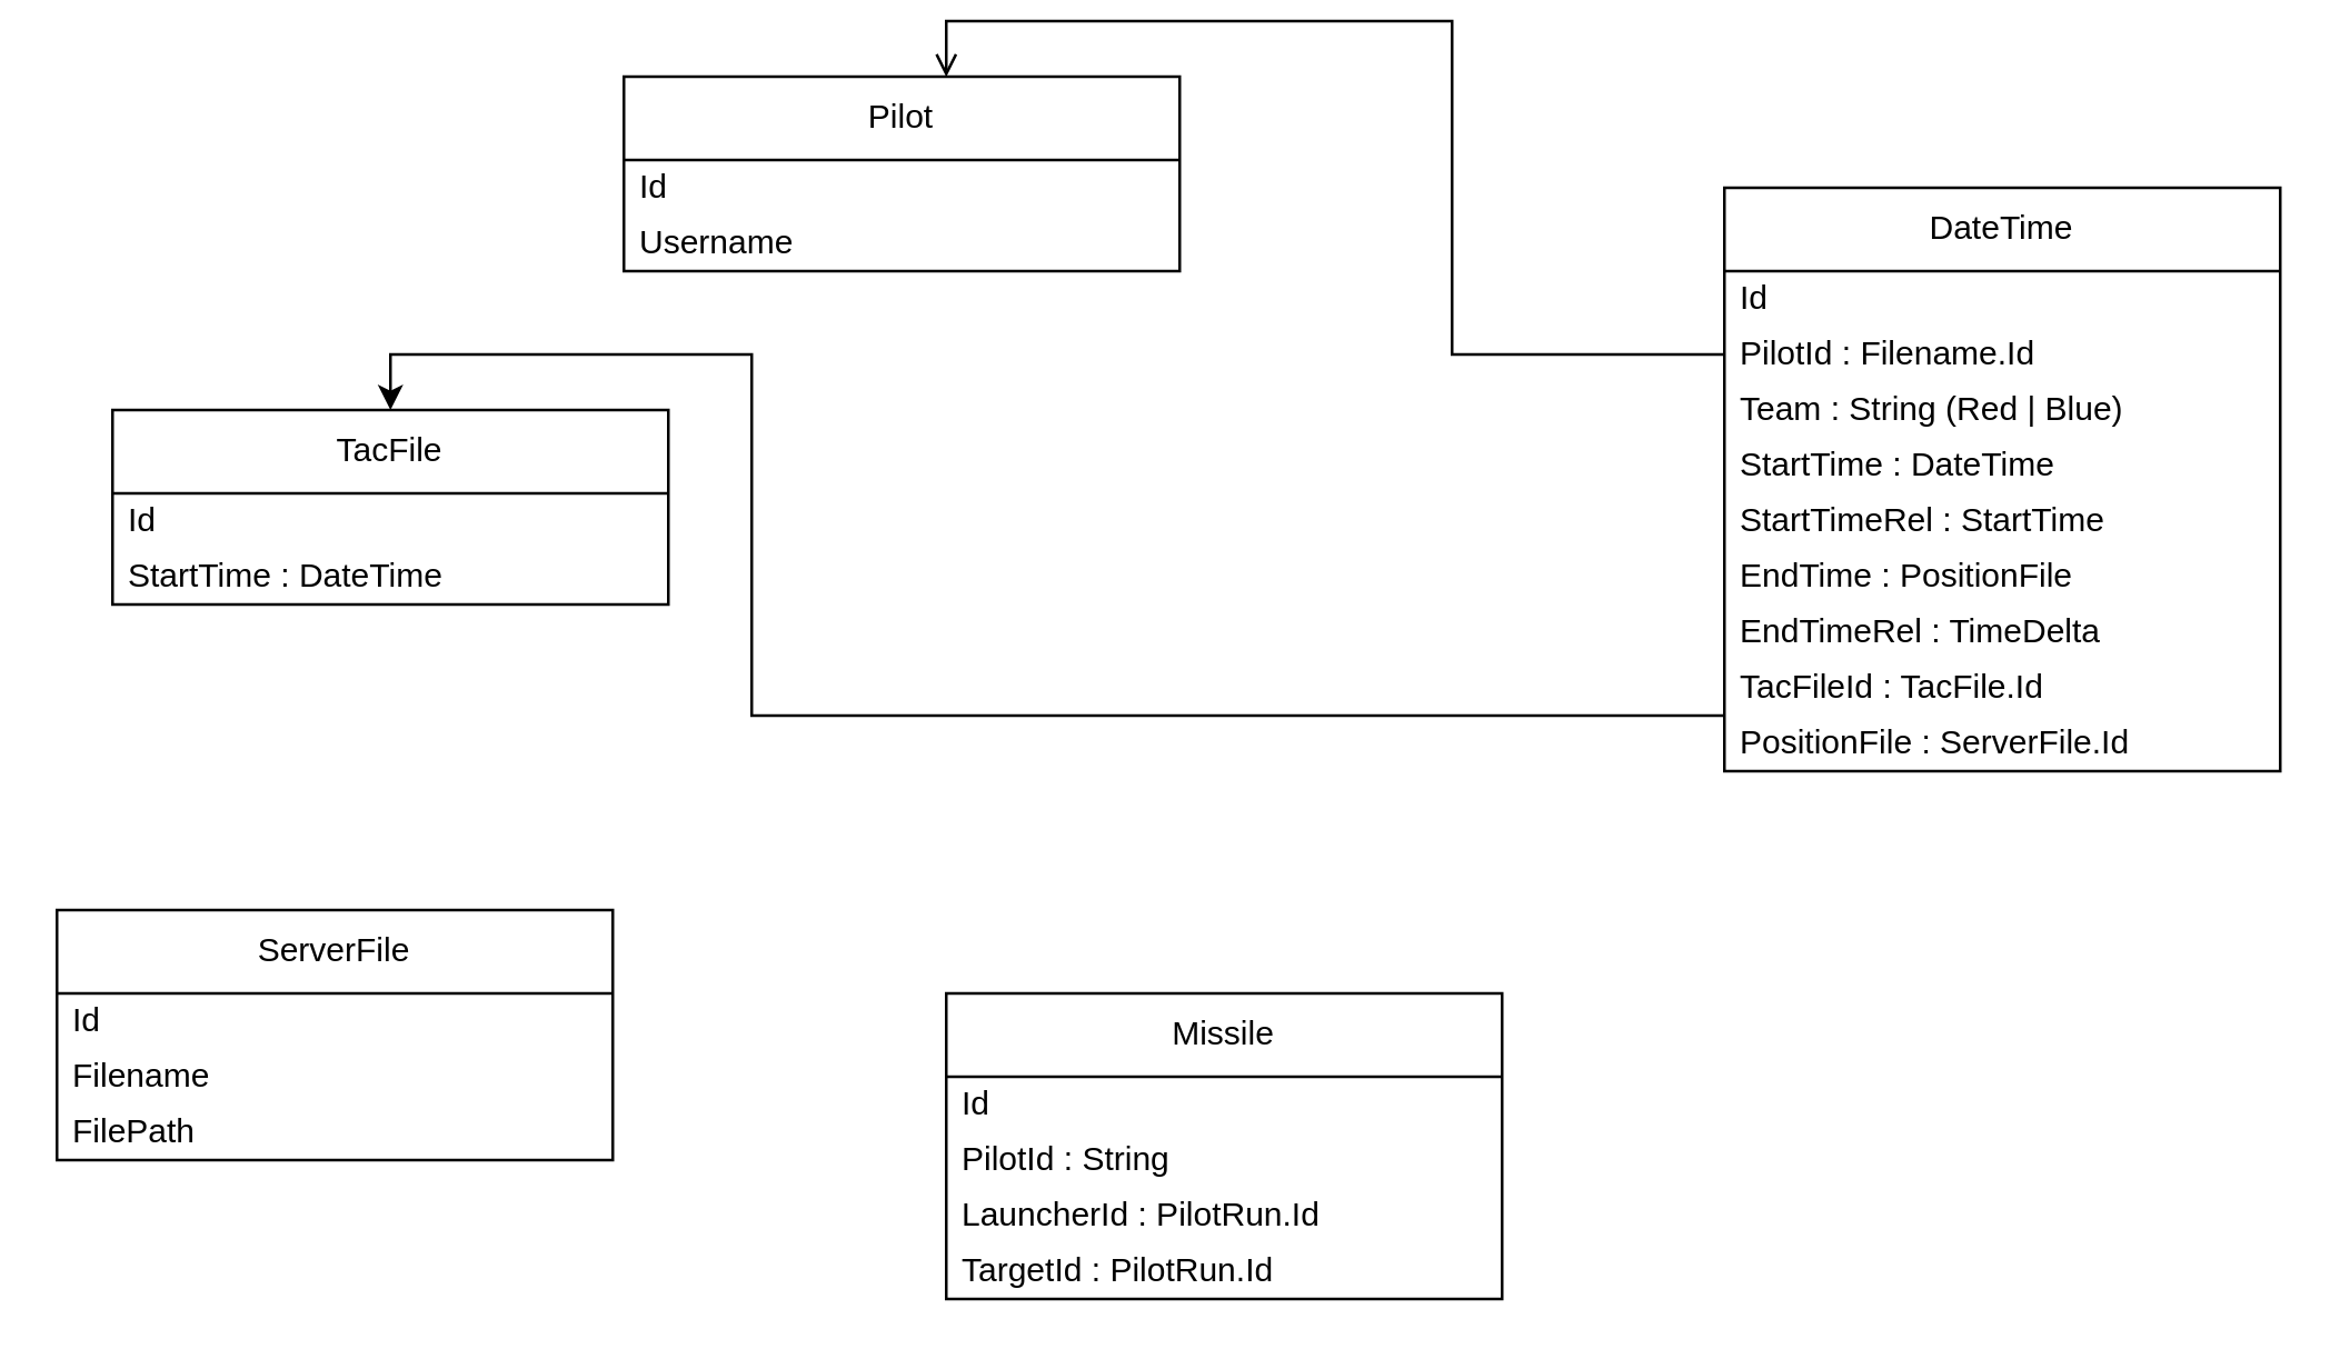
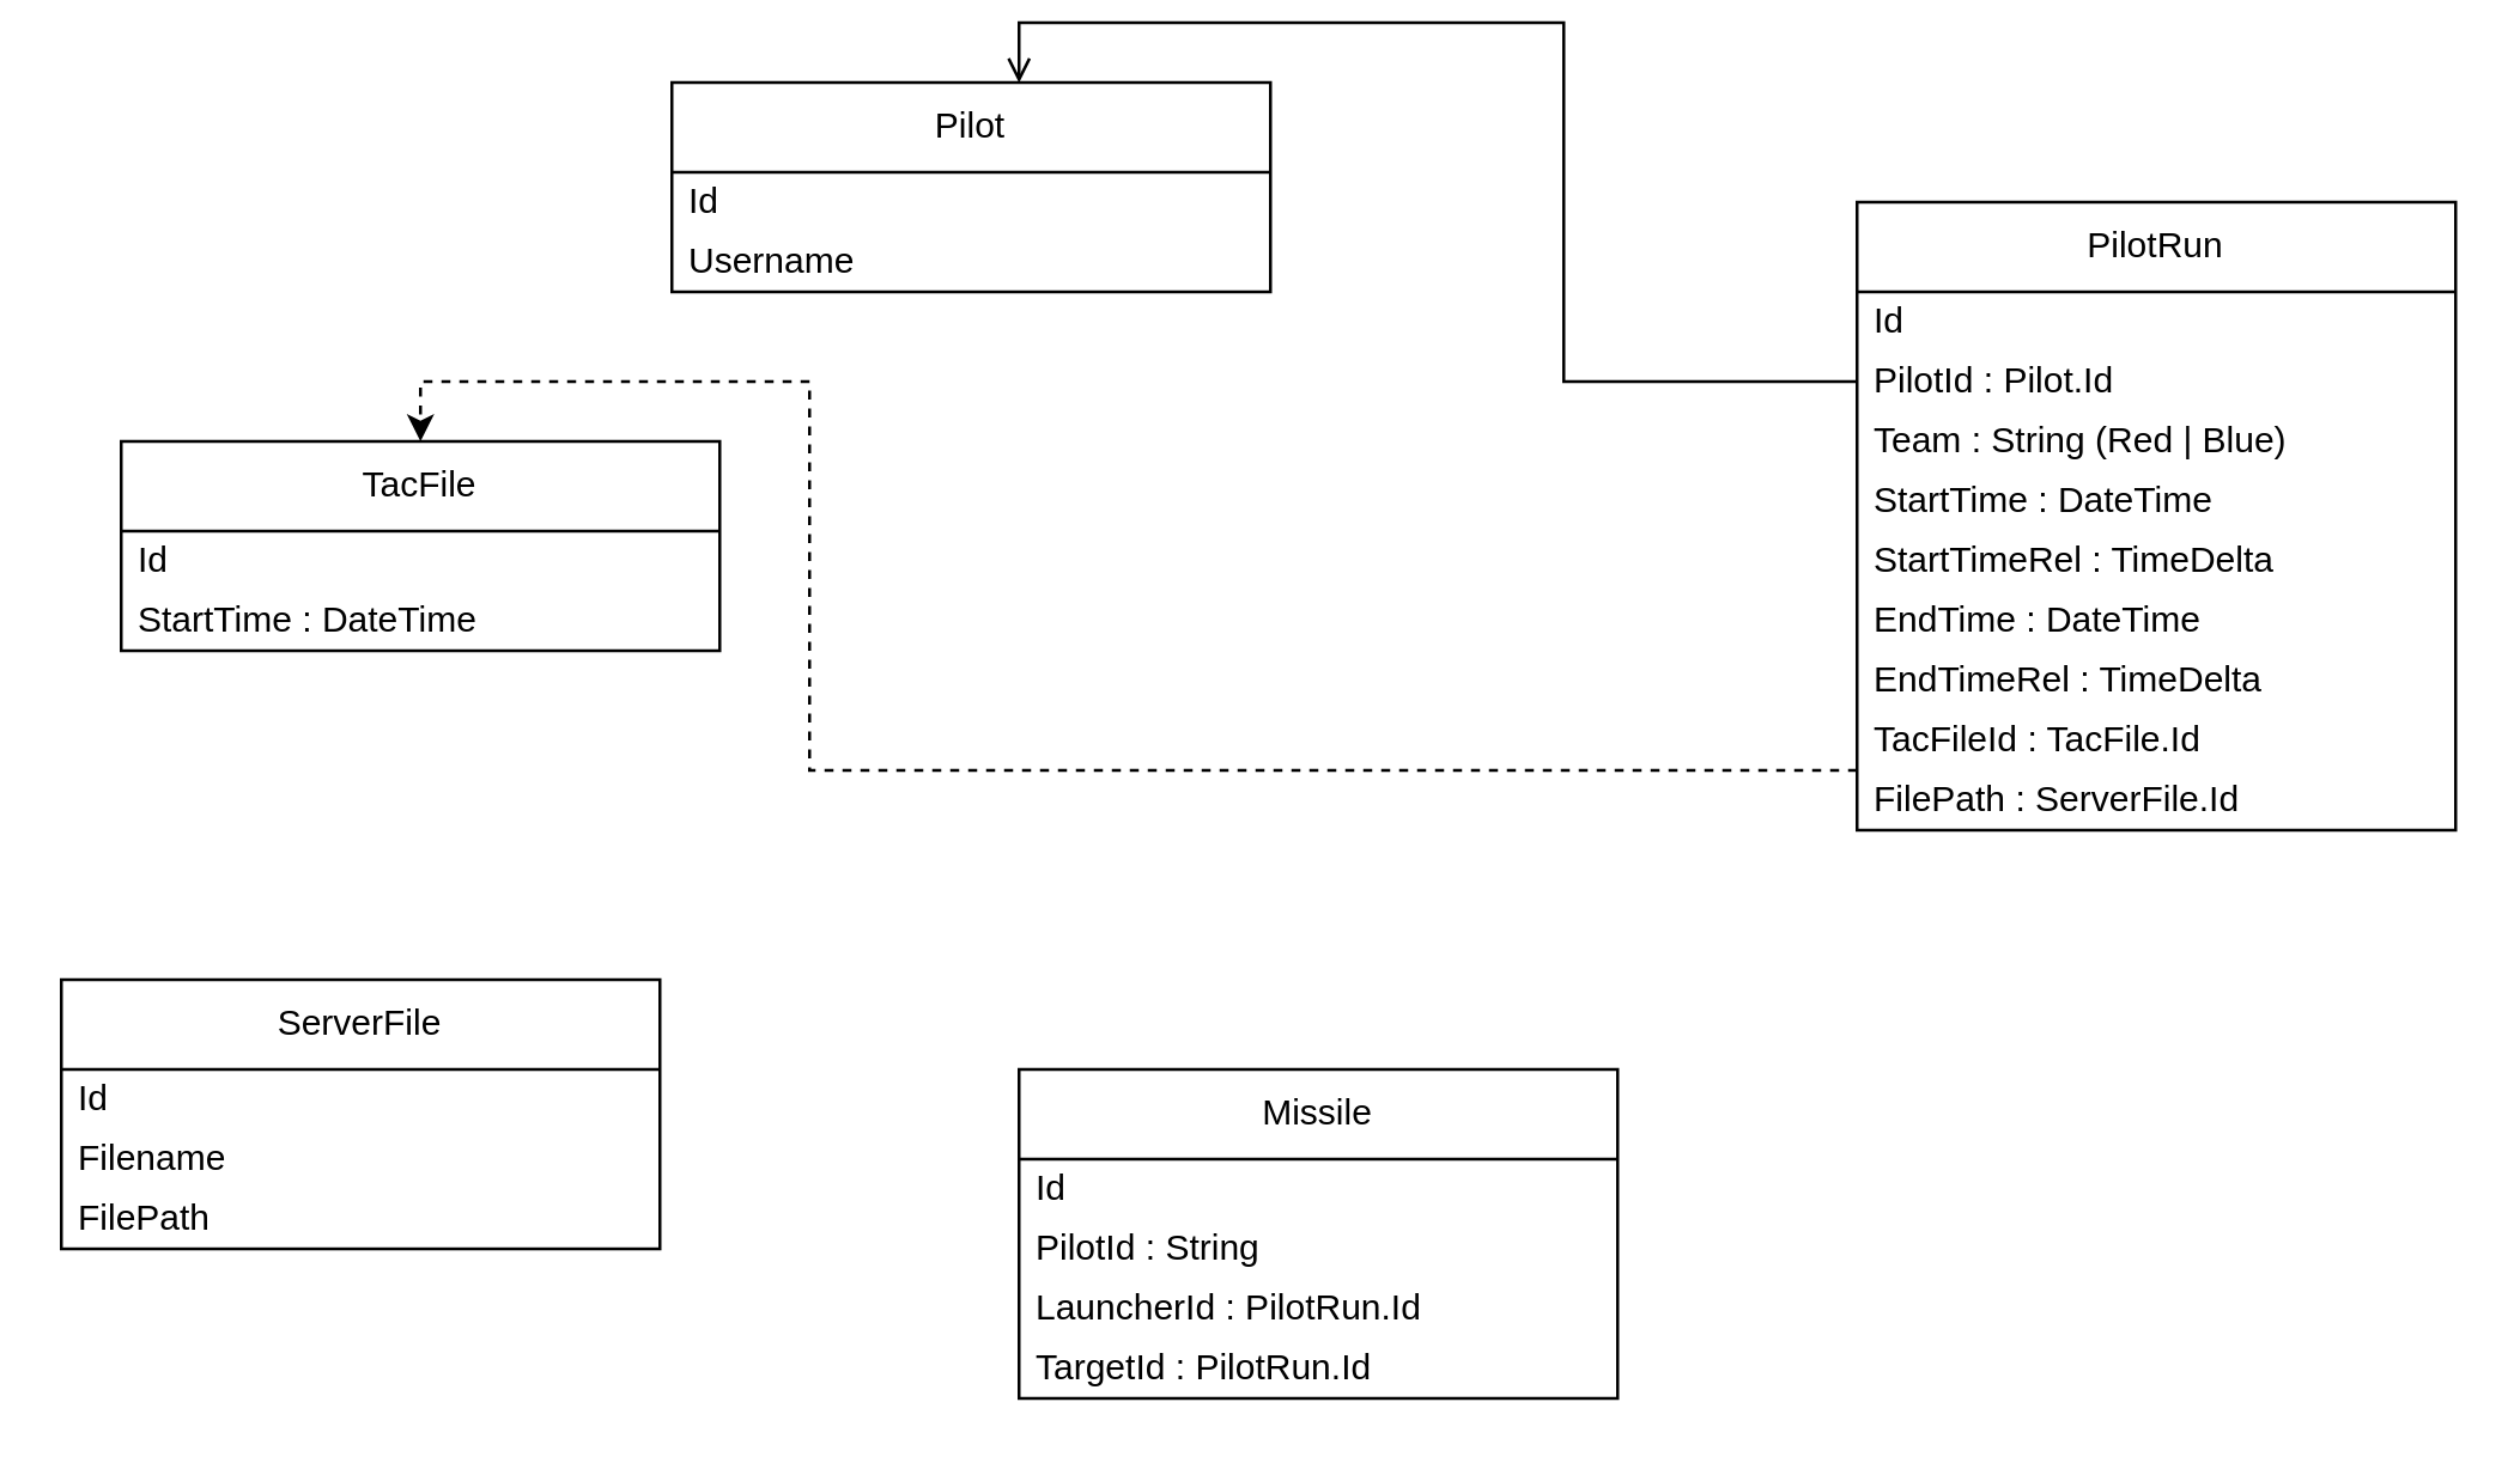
  <mxCell id="0" />
  <mxCell id="1" parent="0" />
  <mxCell id="2" value="TacFile" style="swimlane;fontStyle=0;childLayout=stackLayout;horizontal=1;startSize=30;horizontalStack=0;resizeParent=1;resizeParentMax=0;resizeLast=0;collapsible=1;marginBottom=0;whiteSpace=wrap;html=1;" parent="1" vertex="1"><mxGeometry x="40" y="140" width="200" height="70" as="geometry" /></mxCell>
  <mxCell id="3" value="Id" style="text;strokeColor=none;fillColor=none;align=left;verticalAlign=middle;spacingLeft=4;spacingRight=4;overflow=hidden;points=[[0,0.5],[1,0.5]];portConstraint=eastwest;rotatable=0;whiteSpace=wrap;html=1;" parent="2" vertex="1"><mxGeometry y="30" width="200" height="20" as="geometry" /></mxCell>
  <mxCell id="4" value="StartTime : DateTime" style="text;strokeColor=none;fillColor=none;align=left;verticalAlign=middle;spacingLeft=4;spacingRight=4;overflow=hidden;points=[[0,0.5],[1,0.5]];portConstraint=eastwest;rotatable=0;whiteSpace=wrap;html=1;" parent="2" vertex="1"><mxGeometry y="50" width="200" height="20" as="geometry" /></mxCell>
- <mxCell id="5" value="DateTime" style="swimlane;fontStyle=0;childLayout=stackLayout;horizontal=1;startSize=30;horizontalStack=0;resizeParent=1;resizeParentMax=0;resizeLast=0;collapsible=1;marginBottom=0;whiteSpace=wrap;html=1;" parent="1" vertex="1"><mxGeometry x="620" y="60" width="200" height="210" as="geometry" /></mxCell>
+ <mxCell id="5" value="PilotRun" style="swimlane;fontStyle=0;childLayout=stackLayout;horizontal=1;startSize=30;horizontalStack=0;resizeParent=1;resizeParentMax=0;resizeLast=0;collapsible=1;marginBottom=0;whiteSpace=wrap;html=1;" parent="1" vertex="1"><mxGeometry x="620" y="60" width="200" height="210" as="geometry" /></mxCell>
  <mxCell id="6" value="Id" style="text;strokeColor=none;fillColor=none;align=left;verticalAlign=middle;spacingLeft=4;spacingRight=4;overflow=hidden;points=[[0,0.5],[1,0.5]];portConstraint=eastwest;rotatable=0;whiteSpace=wrap;html=1;" parent="5" vertex="1"><mxGeometry y="30" width="200" height="20" as="geometry" /></mxCell>
- <mxCell id="7" value="PilotId : Filename.Id" style="text;strokeColor=none;fillColor=none;align=left;verticalAlign=middle;spacingLeft=4;spacingRight=4;overflow=hidden;points=[[0,0.5],[1,0.5]];portConstraint=eastwest;rotatable=0;whiteSpace=wrap;html=1;" parent="5" vertex="1"><mxGeometry y="50" width="200" height="20" as="geometry" /></mxCell>
+ <mxCell id="7" value="PilotId : Pilot.Id" style="text;strokeColor=none;fillColor=none;align=left;verticalAlign=middle;spacingLeft=4;spacingRight=4;overflow=hidden;points=[[0,0.5],[1,0.5]];portConstraint=eastwest;rotatable=0;whiteSpace=wrap;html=1;" parent="5" vertex="1"><mxGeometry y="50" width="200" height="20" as="geometry" /></mxCell>
  <mxCell id="8" value="Team : String (Red | Blue)" style="text;strokeColor=none;fillColor=none;align=left;verticalAlign=middle;spacingLeft=4;spacingRight=4;overflow=hidden;points=[[0,0.5],[1,0.5]];portConstraint=eastwest;rotatable=0;whiteSpace=wrap;html=1;" parent="5" vertex="1"><mxGeometry y="70" width="200" height="20" as="geometry" /></mxCell>
  <mxCell id="9" value="StartTime : DateTime" style="text;strokeColor=none;fillColor=none;align=left;verticalAlign=middle;spacingLeft=4;spacingRight=4;overflow=hidden;points=[[0,0.5],[1,0.5]];portConstraint=eastwest;rotatable=0;whiteSpace=wrap;html=1;" parent="5" vertex="1"><mxGeometry y="90" width="200" height="20" as="geometry" /></mxCell>
- <mxCell id="10" value="StartTimeRel : StartTime" style="text;strokeColor=none;fillColor=none;align=left;verticalAlign=middle;spacingLeft=4;spacingRight=4;overflow=hidden;points=[[0,0.5],[1,0.5]];portConstraint=eastwest;rotatable=0;whiteSpace=wrap;html=1;" parent="5" vertex="1"><mxGeometry y="110" width="200" height="20" as="geometry" /></mxCell>
- <mxCell id="11" value="EndTime : PositionFile" style="text;strokeColor=none;fillColor=none;align=left;verticalAlign=middle;spacingLeft=4;spacingRight=4;overflow=hidden;points=[[0,0.5],[1,0.5]];portConstraint=eastwest;rotatable=0;whiteSpace=wrap;html=1;" parent="5" vertex="1"><mxGeometry y="130" width="200" height="20" as="geometry" /></mxCell>
+ <mxCell id="10" value="StartTimeRel : TimeDelta" style="text;strokeColor=none;fillColor=none;align=left;verticalAlign=middle;spacingLeft=4;spacingRight=4;overflow=hidden;points=[[0,0.5],[1,0.5]];portConstraint=eastwest;rotatable=0;whiteSpace=wrap;html=1;" parent="5" vertex="1"><mxGeometry y="110" width="200" height="20" as="geometry" /></mxCell>
+ <mxCell id="11" value="EndTime : DateTime" style="text;strokeColor=none;fillColor=none;align=left;verticalAlign=middle;spacingLeft=4;spacingRight=4;overflow=hidden;points=[[0,0.5],[1,0.5]];portConstraint=eastwest;rotatable=0;whiteSpace=wrap;html=1;" parent="5" vertex="1"><mxGeometry y="130" width="200" height="20" as="geometry" /></mxCell>
  <mxCell id="12" value="EndTimeRel : TimeDelta" style="text;strokeColor=none;fillColor=none;align=left;verticalAlign=middle;spacingLeft=4;spacingRight=4;overflow=hidden;points=[[0,0.5],[1,0.5]];portConstraint=eastwest;rotatable=0;whiteSpace=wrap;html=1;" parent="5" vertex="1"><mxGeometry y="150" width="200" height="20" as="geometry" /></mxCell>
  <mxCell id="13" value="TacFileId : TacFile.Id" style="text;strokeColor=none;fillColor=none;align=left;verticalAlign=middle;spacingLeft=4;spacingRight=4;overflow=hidden;points=[[0,0.5],[1,0.5]];portConstraint=eastwest;rotatable=0;whiteSpace=wrap;html=1;" vertex="1" parent="5"><mxGeometry y="170" width="200" height="20" as="geometry" /></mxCell>
- <mxCell id="14" value="PositionFile : ServerFile.Id" style="text;strokeColor=none;fillColor=none;align=left;verticalAlign=middle;spacingLeft=4;spacingRight=4;overflow=hidden;points=[[0,0.5],[1,0.5]];portConstraint=eastwest;rotatable=0;whiteSpace=wrap;html=1;" parent="5" vertex="1"><mxGeometry y="190" width="200" height="20" as="geometry" /></mxCell>
+ <mxCell id="14" value="FilePath : ServerFile.Id" style="text;strokeColor=none;fillColor=none;align=left;verticalAlign=middle;spacingLeft=4;spacingRight=4;overflow=hidden;points=[[0,0.5],[1,0.5]];portConstraint=eastwest;rotatable=0;whiteSpace=wrap;html=1;" parent="5" vertex="1"><mxGeometry y="190" width="200" height="20" as="geometry" /></mxCell>
  <mxCell id="15" value="Pilot" style="swimlane;fontStyle=0;childLayout=stackLayout;horizontal=1;startSize=30;horizontalStack=0;resizeParent=1;resizeParentMax=0;resizeLast=0;collapsible=1;marginBottom=0;whiteSpace=wrap;html=1;" parent="1" vertex="1"><mxGeometry x="224" y="20" width="200" height="70" as="geometry" /></mxCell>
  <mxCell id="16" value="Id" style="text;strokeColor=none;fillColor=none;align=left;verticalAlign=middle;spacingLeft=4;spacingRight=4;overflow=hidden;points=[[0,0.5],[1,0.5]];portConstraint=eastwest;rotatable=0;whiteSpace=wrap;html=1;" parent="15" vertex="1"><mxGeometry y="30" width="200" height="20" as="geometry" /></mxCell>
  <mxCell id="17" value="Username" style="text;strokeColor=none;fillColor=none;align=left;verticalAlign=middle;spacingLeft=4;spacingRight=4;overflow=hidden;points=[[0,0.5],[1,0.5]];portConstraint=eastwest;rotatable=0;whiteSpace=wrap;html=1;" parent="15" vertex="1"><mxGeometry y="50" width="200" height="20" as="geometry" /></mxCell>
  <mxCell id="18" value="Missile" style="swimlane;fontStyle=0;childLayout=stackLayout;horizontal=1;startSize=30;horizontalStack=0;resizeParent=1;resizeParentMax=0;resizeLast=0;collapsible=1;marginBottom=0;whiteSpace=wrap;html=1;" parent="1" vertex="1"><mxGeometry x="340" y="350" width="200" height="110" as="geometry" /></mxCell>
  <mxCell id="19" value="Id" style="text;strokeColor=none;fillColor=none;align=left;verticalAlign=middle;spacingLeft=4;spacingRight=4;overflow=hidden;points=[[0,0.5],[1,0.5]];portConstraint=eastwest;rotatable=0;whiteSpace=wrap;html=1;" parent="18" vertex="1"><mxGeometry y="30" width="200" height="20" as="geometry" /></mxCell>
  <mxCell id="20" value="PilotId : String" style="text;strokeColor=none;fillColor=none;align=left;verticalAlign=middle;spacingLeft=4;spacingRight=4;overflow=hidden;points=[[0,0.5],[1,0.5]];portConstraint=eastwest;rotatable=0;whiteSpace=wrap;html=1;" parent="18" vertex="1"><mxGeometry y="50" width="200" height="20" as="geometry" /></mxCell>
  <mxCell id="21" value="LauncherId : PilotRun.Id" style="text;strokeColor=none;fillColor=none;align=left;verticalAlign=middle;spacingLeft=4;spacingRight=4;overflow=hidden;points=[[0,0.5],[1,0.5]];portConstraint=eastwest;rotatable=0;whiteSpace=wrap;html=1;" parent="18" vertex="1"><mxGeometry y="70" width="200" height="20" as="geometry" /></mxCell>
  <mxCell id="22" value="TargetId : PilotRun.Id" style="text;strokeColor=none;fillColor=none;align=left;verticalAlign=middle;spacingLeft=4;spacingRight=4;overflow=hidden;points=[[0,0.5],[1,0.5]];portConstraint=eastwest;rotatable=0;whiteSpace=wrap;html=1;" parent="18" vertex="1"><mxGeometry y="90" width="200" height="20" as="geometry" /></mxCell>
  <mxCell id="23" value="ServerFile" style="swimlane;fontStyle=0;childLayout=stackLayout;horizontal=1;startSize=30;horizontalStack=0;resizeParent=1;resizeParentMax=0;resizeLast=0;collapsible=1;marginBottom=0;whiteSpace=wrap;html=1;" vertex="1" parent="1"><mxGeometry x="20" y="320" width="200" height="90" as="geometry" /></mxCell>
  <mxCell id="24" value="Id" style="text;strokeColor=none;fillColor=none;align=left;verticalAlign=middle;spacingLeft=4;spacingRight=4;overflow=hidden;points=[[0,0.5],[1,0.5]];portConstraint=eastwest;rotatable=0;whiteSpace=wrap;html=1;" vertex="1" parent="23"><mxGeometry y="30" width="200" height="20" as="geometry" /></mxCell>
  <mxCell id="25" value="Filename" style="text;strokeColor=none;fillColor=none;align=left;verticalAlign=middle;spacingLeft=4;spacingRight=4;overflow=hidden;points=[[0,0.5],[1,0.5]];portConstraint=eastwest;rotatable=0;whiteSpace=wrap;html=1;" vertex="1" parent="23"><mxGeometry y="50" width="200" height="20" as="geometry" /></mxCell>
  <mxCell id="26" value="FilePath" style="text;strokeColor=none;fillColor=none;align=left;verticalAlign=middle;spacingLeft=4;spacingRight=4;overflow=hidden;points=[[0,0.5],[1,0.5]];portConstraint=eastwest;rotatable=0;whiteSpace=wrap;html=1;" vertex="1" parent="23"><mxGeometry y="70" width="200" height="20" as="geometry" /></mxCell>
  <mxCell id="27" style="edgeStyle=orthogonalEdgeStyle;rounded=0;orthogonalLoop=1;jettySize=auto;html=1;entryX=0.58;entryY=0.001;entryDx=0;entryDy=0;entryPerimeter=0;endArrow=open;" edge="1" parent="1" source="7" target="15"><mxGeometry relative="1" as="geometry" /></mxCell>
- <mxCell id="28" style="edgeStyle=orthogonalEdgeStyle;rounded=0;orthogonalLoop=1;jettySize=auto;html=1;entryX=0.5;entryY=0;entryDx=0;entryDy=0;" edge="1" parent="1" source="13" target="2"><mxGeometry relative="1" as="geometry"><Array as="points"><mxPoint x="270" y="250" /><mxPoint x="270" y="120" /><mxPoint x="140" y="120" /></Array></mxGeometry></mxCell>
+ <mxCell id="28" style="edgeStyle=orthogonalEdgeStyle;rounded=0;orthogonalLoop=1;jettySize=auto;html=1;entryX=0.5;entryY=0;entryDx=0;entryDy=0;dashed=1;" edge="1" parent="1" source="13" target="2"><mxGeometry relative="1" as="geometry"><Array as="points"><mxPoint x="270" y="250" /><mxPoint x="270" y="120" /><mxPoint x="140" y="120" /></Array></mxGeometry></mxCell>
